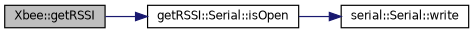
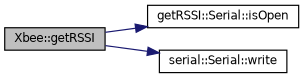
  digraph {
    rankdir=LR
    node [color=black fillcolor=white fontname=Helvetica fontsize=10 shape=record style=filled]
    edge [color=midnightblue fontname=Helvetica fontsize=10 labelfontname=Helvetica labelfontsize=10 style=solid]
    n1 [fillcolor=grey75 fontcolor=black height=0.2 label="Xbee::getRSSI" width=0.4]
    n2 [height=0.2 label="getRSSI::Serial::isOpen" width=0.4]
    n3 [height=0.2 label="serial::Serial::write" width=0.4]
    n1 -> n2
-   n2 -> n3
+   n1 -> n3
  }
